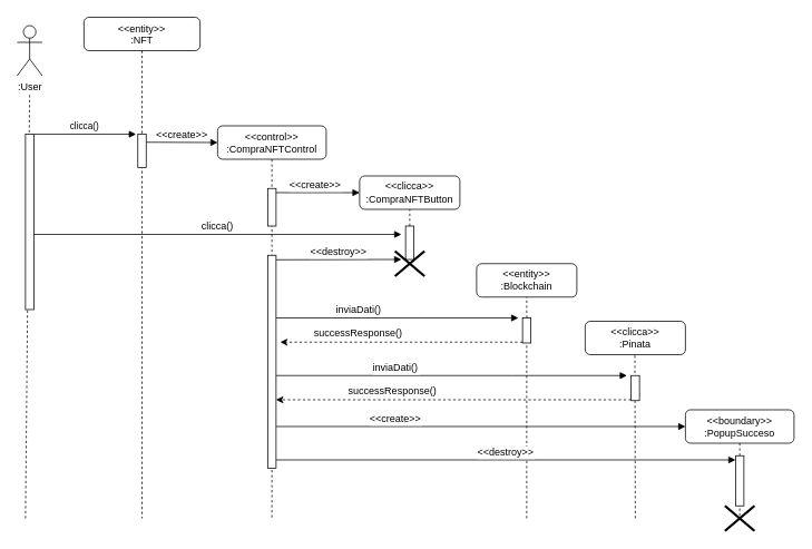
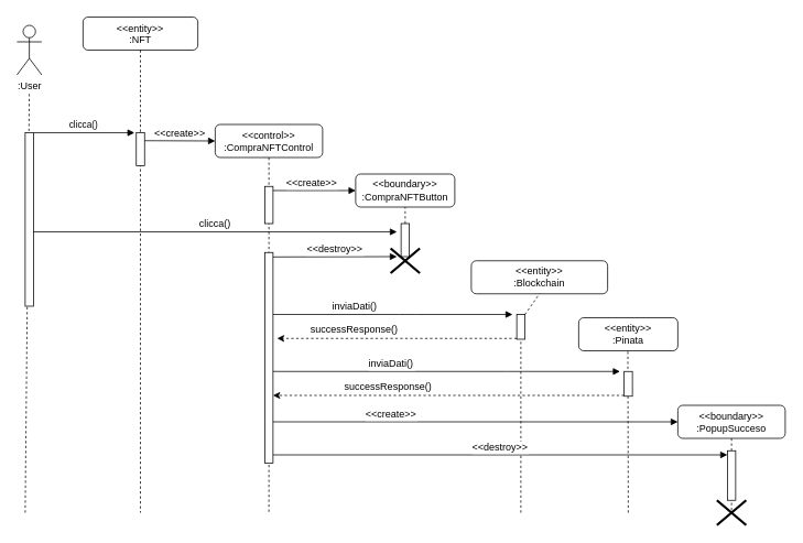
  <mxCell id="0" />
  <mxCell id="1" parent="0" />
  <mxCell id="2" value="" style="endArrow=none;dashed=1;html=1;rounded=0;entryX=0.5;entryY=1;entryDx=0;entryDy=0;entryPerimeter=0;" edge="1" parent="1"><mxGeometry width="50" height="50" relative="1" as="geometry"><mxPoint x="760" y="620" as="sourcePoint" /><mxPoint x="759.5" y="424" as="targetPoint" /></mxGeometry></mxCell>
  <mxCell id="3" value="&lt;&lt;entity&gt;&gt;&#10;:NFT" style="shape=umlLifeline;perimeter=lifelinePerimeter;container=1;collapsible=0;recursiveResize=0;rounded=1;shadow=0;strokeWidth=1;fontSize=12;" parent="1" vertex="1"><mxGeometry x="100" y="20" width="139" height="600" as="geometry" /></mxCell>
  <mxCell id="4" value="" style="points=[];perimeter=orthogonalPerimeter;rounded=0;shadow=0;strokeWidth=1;" parent="3" vertex="1"><mxGeometry x="64.5" y="140" width="10" height="40" as="geometry" /></mxCell>
  <mxCell id="5" value="&lt;&lt;create&gt;&gt;" style="verticalAlign=bottom;endArrow=block;shadow=0;strokeWidth=1;fontSize=12;" parent="3" edge="1"><mxGeometry relative="1" as="geometry"><mxPoint x="74.5" y="149.66" as="sourcePoint" /><mxPoint x="160" y="150" as="targetPoint" /></mxGeometry></mxCell>
  <mxCell id="6" value="&lt;&lt;control&gt;&gt;&#10;:CompraNFTControl" style="shape=umlLifeline;perimeter=lifelinePerimeter;container=1;collapsible=0;recursiveResize=0;rounded=1;shadow=0;strokeWidth=1;" parent="1" vertex="1"><mxGeometry x="260" y="150" width="130" height="470" as="geometry" /></mxCell>
  <mxCell id="7" value="" style="points=[];perimeter=orthogonalPerimeter;rounded=0;shadow=0;strokeWidth=1;" parent="6" vertex="1"><mxGeometry x="60" y="75" width="10" height="45" as="geometry" /></mxCell>
  <mxCell id="8" value="" style="points=[];perimeter=orthogonalPerimeter;rounded=0;shadow=0;strokeWidth=1;" parent="6" vertex="1"><mxGeometry x="60" y="155" width="10" height="255" as="geometry" /></mxCell>
  <mxCell id="9" value="clicca()" style="verticalAlign=bottom;endArrow=block;shadow=0;strokeWidth=1;entryX=-0.217;entryY=0.002;entryDx=0;entryDy=0;entryPerimeter=0;" parent="1" source="12" target="4" edge="1"><mxGeometry relative="1" as="geometry"><mxPoint x="450" y="150" as="sourcePoint" /><mxPoint x="170" y="160" as="targetPoint" /></mxGeometry></mxCell>
  <mxCell id="10" value=":User" style="shape=umlActor;verticalLabelPosition=bottom;verticalAlign=top;html=1;outlineConnect=0;" parent="1" vertex="1"><mxGeometry x="20" y="30" width="30" height="60" as="geometry" /></mxCell>
  <mxCell id="11" value="" style="endArrow=none;dashed=1;html=1;rounded=0;" parent="1" edge="1"><mxGeometry width="50" height="50" relative="1" as="geometry"><mxPoint x="30" y="620" as="sourcePoint" /><mxPoint x="35" y="110" as="targetPoint" /></mxGeometry></mxCell>
  <mxCell id="12" value="" style="points=[];perimeter=orthogonalPerimeter;rounded=0;shadow=0;strokeWidth=1;" parent="1" vertex="1"><mxGeometry x="30" y="160" width="10" height="210" as="geometry" /></mxCell>
  <mxCell id="13" value="inviaDati()" style="verticalAlign=bottom;endArrow=block;shadow=0;strokeWidth=1;fontSize=12;" parent="1" edge="1"><mxGeometry x="-0.318" relative="1" as="geometry"><mxPoint x="330" y="380" as="sourcePoint" /><mxPoint x="620" y="380" as="targetPoint" /><Array as="points"><mxPoint x="492.5" y="380" /></Array><mxPoint as="offset" /></mxGeometry></mxCell>
- <mxCell id="14" value="&amp;lt;&amp;lt;entity&amp;gt;&amp;gt;&lt;br&gt;:Blockchain" style="rounded=1;whiteSpace=wrap;html=1;" parent="1" vertex="1"><mxGeometry x="570" y="315" width="120" height="40" as="geometry" /></mxCell>
+ <mxCell id="14" value="&amp;lt;&amp;lt;entity&amp;gt;&amp;gt;&lt;br&gt;:Blockchain" style="rounded=1;whiteSpace=wrap;html=1;" parent="1" vertex="1"><mxGeometry x="570" y="315" width="165" height="40" as="geometry" /></mxCell>
  <mxCell id="15" value="" style="endArrow=none;dashed=1;html=1;rounded=0;entryX=0.5;entryY=1;entryDx=0;entryDy=0;startArrow=none;" parent="1" source="16" target="14" edge="1"><mxGeometry width="50" height="50" relative="1" as="geometry"><mxPoint x="640" y="550" as="sourcePoint" /><mxPoint x="640" y="270" as="targetPoint" /></mxGeometry></mxCell>
  <mxCell id="16" value="" style="points=[];perimeter=orthogonalPerimeter;rounded=0;shadow=0;strokeWidth=1;" parent="1" vertex="1"><mxGeometry x="625" y="380" width="10" height="30" as="geometry" /></mxCell>
  <mxCell id="17" value="" style="endArrow=none;dashed=1;html=1;rounded=0;entryX=0.5;entryY=1;entryDx=0;entryDy=0;entryPerimeter=0;" parent="1" target="16" edge="1"><mxGeometry width="50" height="50" relative="1" as="geometry"><mxPoint x="630" y="620" as="sourcePoint" /><mxPoint x="662.5" y="410" as="targetPoint" /></mxGeometry></mxCell>
  <mxCell id="18" value="successResponse()" style="text;html=1;align=center;verticalAlign=middle;resizable=0;points=[];autosize=1;strokeColor=none;fillColor=none;" parent="1" vertex="1"><mxGeometry x="363" y="384" width="130" height="30" as="geometry" /></mxCell>
  <mxCell id="19" value="&lt;&lt;boundary&gt;&gt;&#10;:PopupSucceso" style="shape=umlLifeline;perimeter=lifelinePerimeter;container=1;collapsible=0;recursiveResize=0;rounded=1;shadow=0;strokeWidth=1;" parent="1" vertex="1"><mxGeometry x="820" y="490" width="130" height="130" as="geometry" /></mxCell>
  <mxCell id="20" value="" style="points=[];perimeter=orthogonalPerimeter;rounded=0;shadow=0;strokeWidth=1;" parent="19" vertex="1"><mxGeometry x="60" y="55" width="10" height="60" as="geometry" /></mxCell>
  <mxCell id="21" value="" style="shape=umlDestroy;whiteSpace=wrap;html=1;strokeWidth=3;" parent="19" vertex="1"><mxGeometry x="47.3" y="115" width="35.39" height="30" as="geometry" /></mxCell>
  <mxCell id="22" value="" style="endArrow=classic;html=1;rounded=0;dashed=1;" parent="1" edge="1"><mxGeometry width="50" height="50" relative="1" as="geometry"><mxPoint x="625" y="409" as="sourcePoint" /><mxPoint x="335" y="409" as="targetPoint" /></mxGeometry></mxCell>
  <mxCell id="23" value="&lt;&lt;create&gt;&gt;" style="verticalAlign=bottom;endArrow=block;shadow=0;strokeWidth=1;fontSize=12;" parent="1" edge="1"><mxGeometry x="-0.421" relative="1" as="geometry"><mxPoint x="330" y="510" as="sourcePoint" /><mxPoint x="820" y="510" as="targetPoint" /><Array as="points"><mxPoint x="485" y="510" /></Array><mxPoint x="1" as="offset" /></mxGeometry></mxCell>
  <mxCell id="24" value="clicca()" style="verticalAlign=bottom;endArrow=block;shadow=0;strokeWidth=1;exitX=1;exitY=0.658;exitDx=0;exitDy=0;exitPerimeter=0;fontSize=12;" parent="1" edge="1"><mxGeometry relative="1" as="geometry"><mxPoint x="40" y="280.02" as="sourcePoint" /><mxPoint x="480" y="280" as="targetPoint" /></mxGeometry></mxCell>
  <mxCell id="25" value="&lt;&lt;create&gt;&gt;" style="verticalAlign=bottom;endArrow=block;shadow=0;strokeWidth=1;fontSize=12;" parent="1" edge="1"><mxGeometry x="-0.064" relative="1" as="geometry"><mxPoint x="330" y="230" as="sourcePoint" /><mxPoint x="430" y="230" as="targetPoint" /><mxPoint as="offset" /></mxGeometry></mxCell>
- <mxCell id="26" value="&amp;lt;&amp;lt;clicca&amp;gt;&amp;gt;&lt;br&gt;:CompraNFTButton" style="rounded=1;whiteSpace=wrap;html=1;" parent="1" vertex="1"><mxGeometry x="430" y="210" width="120" height="40" as="geometry" /></mxCell>
+ <mxCell id="26" value="&amp;lt;&amp;lt;boundary&amp;gt;&amp;gt;&lt;br&gt;:CompraNFTButton" style="rounded=1;whiteSpace=wrap;html=1;" parent="1" vertex="1"><mxGeometry x="430" y="210" width="120" height="40" as="geometry" /></mxCell>
  <mxCell id="27" value="" style="endArrow=none;dashed=1;html=1;rounded=0;entryX=0.5;entryY=1;entryDx=0;entryDy=0;startArrow=none;" parent="1" target="26" edge="1" source="31"><mxGeometry width="50" height="50" relative="1" as="geometry"><mxPoint x="490" y="620" as="sourcePoint" /><mxPoint x="490" y="250" as="targetPoint" /></mxGeometry></mxCell>
  <mxCell id="28" value="" style="points=[];perimeter=orthogonalPerimeter;rounded=0;shadow=0;strokeWidth=1;" parent="1" vertex="1"><mxGeometry x="485" y="270" width="10" height="40" as="geometry" /></mxCell>
  <mxCell id="29" value="&lt;&lt;destroy&gt;&gt;" style="verticalAlign=bottom;endArrow=block;shadow=0;strokeWidth=1;fontSize=12;" parent="1" edge="1"><mxGeometry relative="1" as="geometry"><mxPoint x="330" y="550" as="sourcePoint" /><mxPoint x="880" y="550" as="targetPoint" /><mxPoint as="offset" /></mxGeometry></mxCell>
  <mxCell id="30" value="&lt;&lt;destroy&gt;&gt;" style="verticalAlign=bottom;endArrow=block;shadow=0;strokeWidth=1;fontSize=12;" edge="1" parent="1"><mxGeometry relative="1" as="geometry"><mxPoint x="330" y="310.4" as="sourcePoint" /><mxPoint x="480" y="310" as="targetPoint" /><mxPoint as="offset" /></mxGeometry></mxCell>
  <mxCell id="31" value="" style="shape=umlDestroy;whiteSpace=wrap;html=1;strokeWidth=3;" vertex="1" parent="1"><mxGeometry x="472.31" y="300" width="35.39" height="30" as="geometry" /></mxCell>
  <mxCell id="32" value="inviaDati()" style="verticalAlign=bottom;endArrow=block;shadow=0;strokeWidth=1;fontSize=12;" edge="1" parent="1"><mxGeometry x="-0.318" relative="1" as="geometry"><mxPoint x="330" y="449" as="sourcePoint" /><mxPoint x="750" y="449" as="targetPoint" /><Array as="points"><mxPoint x="622.5" y="449" /></Array><mxPoint as="offset" /></mxGeometry></mxCell>
- <mxCell id="33" value="&amp;lt;&amp;lt;clicca&amp;gt;&amp;gt;&lt;br&gt;:Pinata" style="rounded=1;whiteSpace=wrap;html=1;" vertex="1" parent="1"><mxGeometry x="700" y="384" width="120" height="40" as="geometry" /></mxCell>
+ <mxCell id="33" value="&amp;lt;&amp;lt;entity&amp;gt;&amp;gt;&lt;br&gt;:Pinata" style="rounded=1;whiteSpace=wrap;html=1;" vertex="1" parent="1"><mxGeometry x="700" y="384" width="120" height="40" as="geometry" /></mxCell>
  <mxCell id="34" value="" style="points=[];perimeter=orthogonalPerimeter;rounded=0;shadow=0;strokeWidth=1;" vertex="1" parent="1"><mxGeometry x="755" y="449" width="10" height="30" as="geometry" /></mxCell>
  <mxCell id="35" value="" style="endArrow=classic;html=1;rounded=0;dashed=1;" edge="1" parent="1"><mxGeometry width="50" height="50" relative="1" as="geometry"><mxPoint x="755" y="478" as="sourcePoint" /><mxPoint x="330" y="478" as="targetPoint" /></mxGeometry></mxCell>
  <mxCell id="36" value="successResponse()" style="text;html=1;align=center;verticalAlign=middle;resizable=0;points=[];autosize=1;strokeColor=none;fillColor=none;" vertex="1" parent="1"><mxGeometry x="404" y="453" width="130" height="30" as="geometry" /></mxCell>
